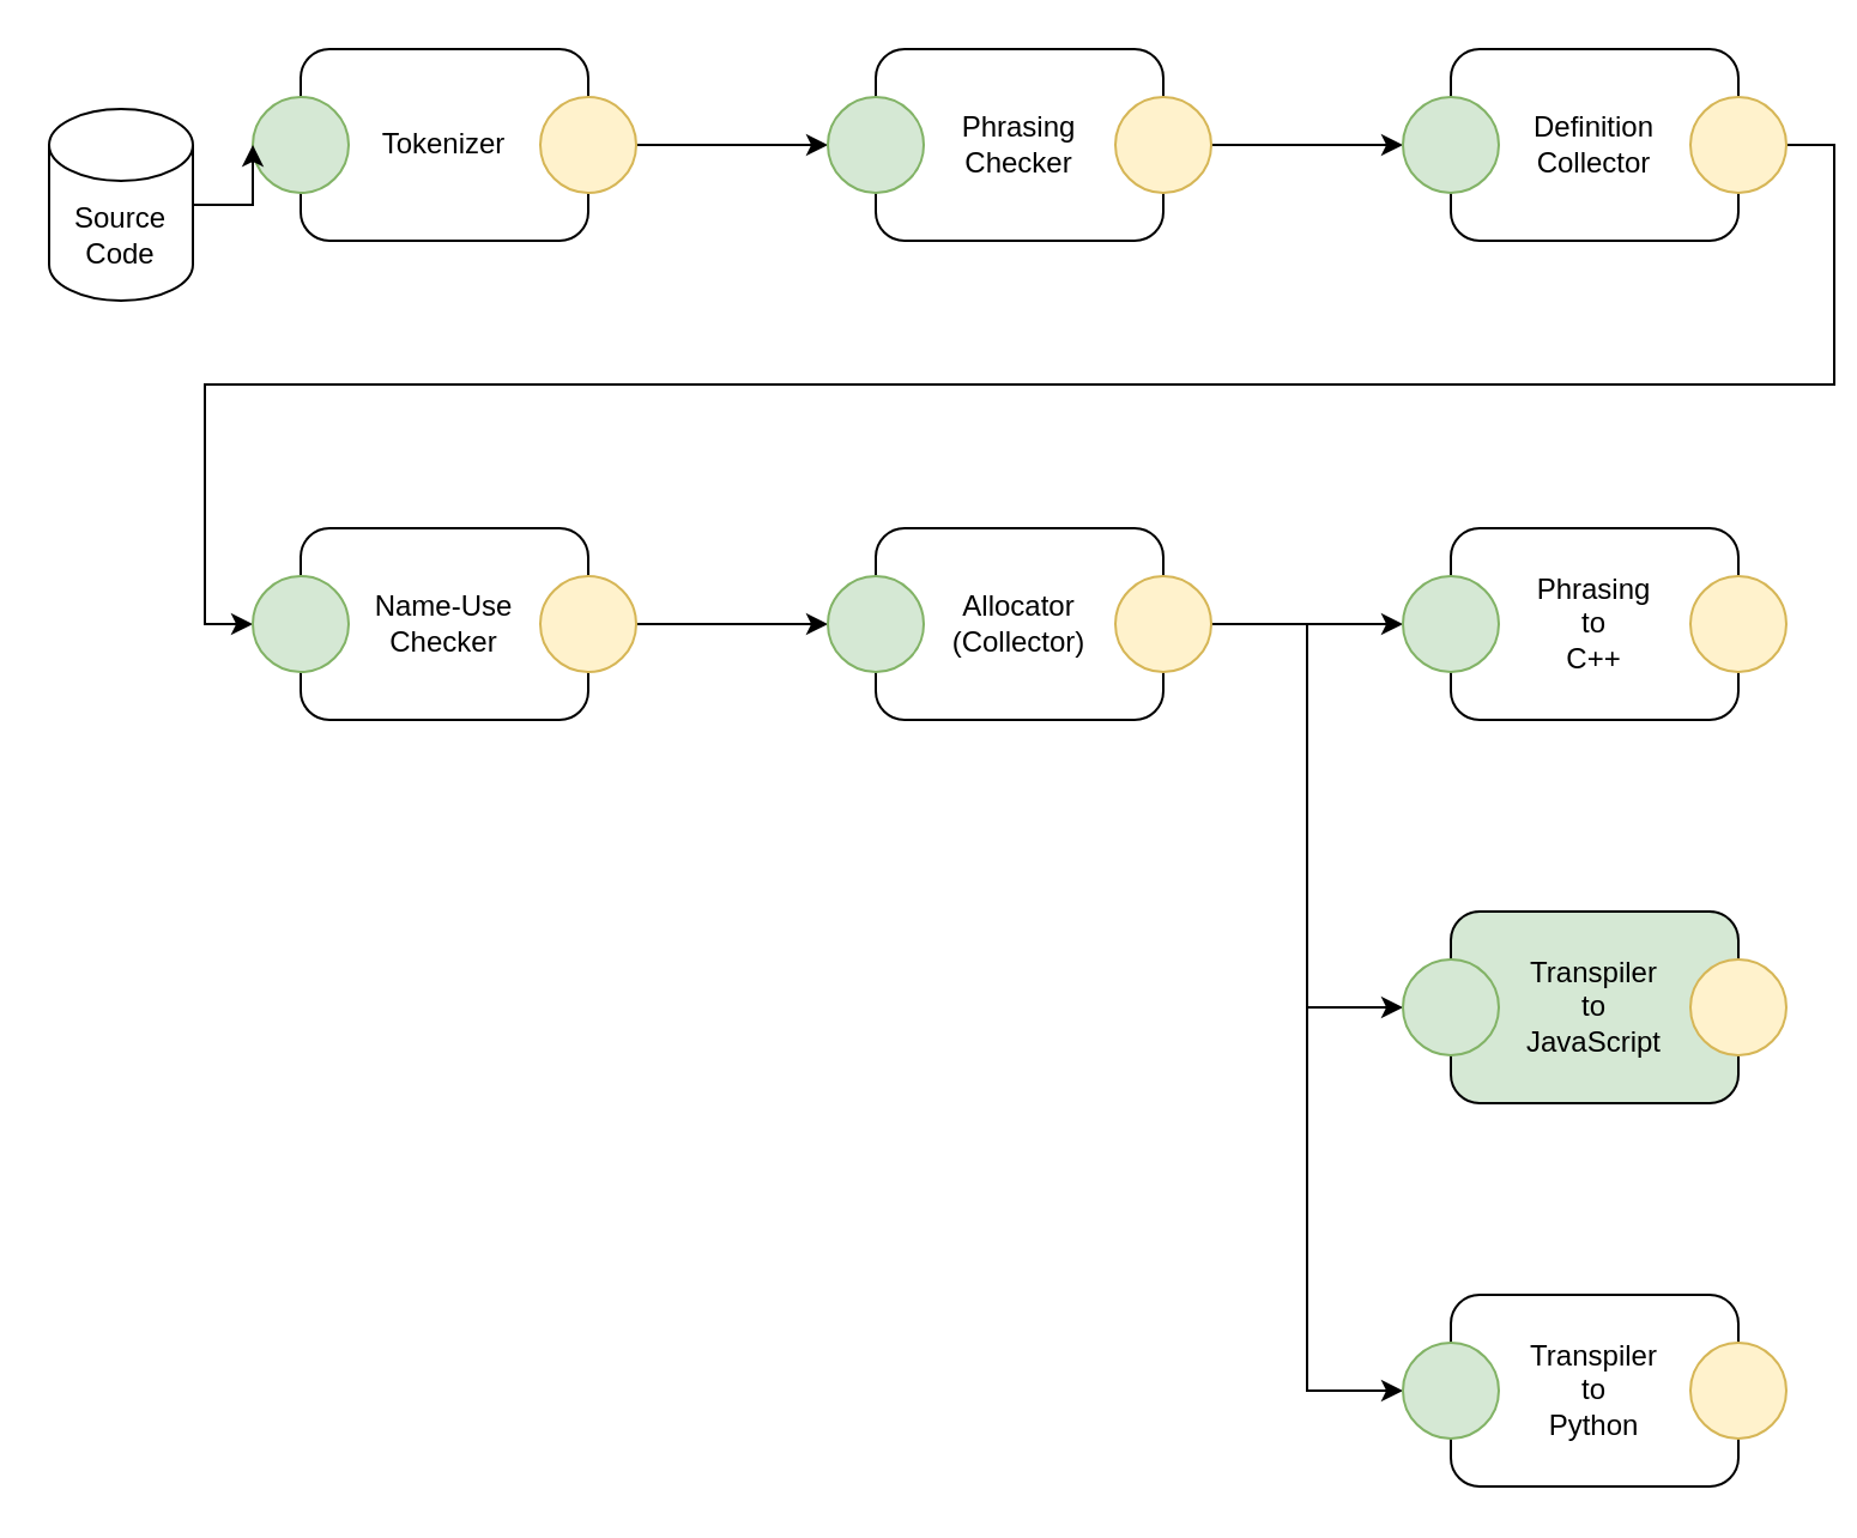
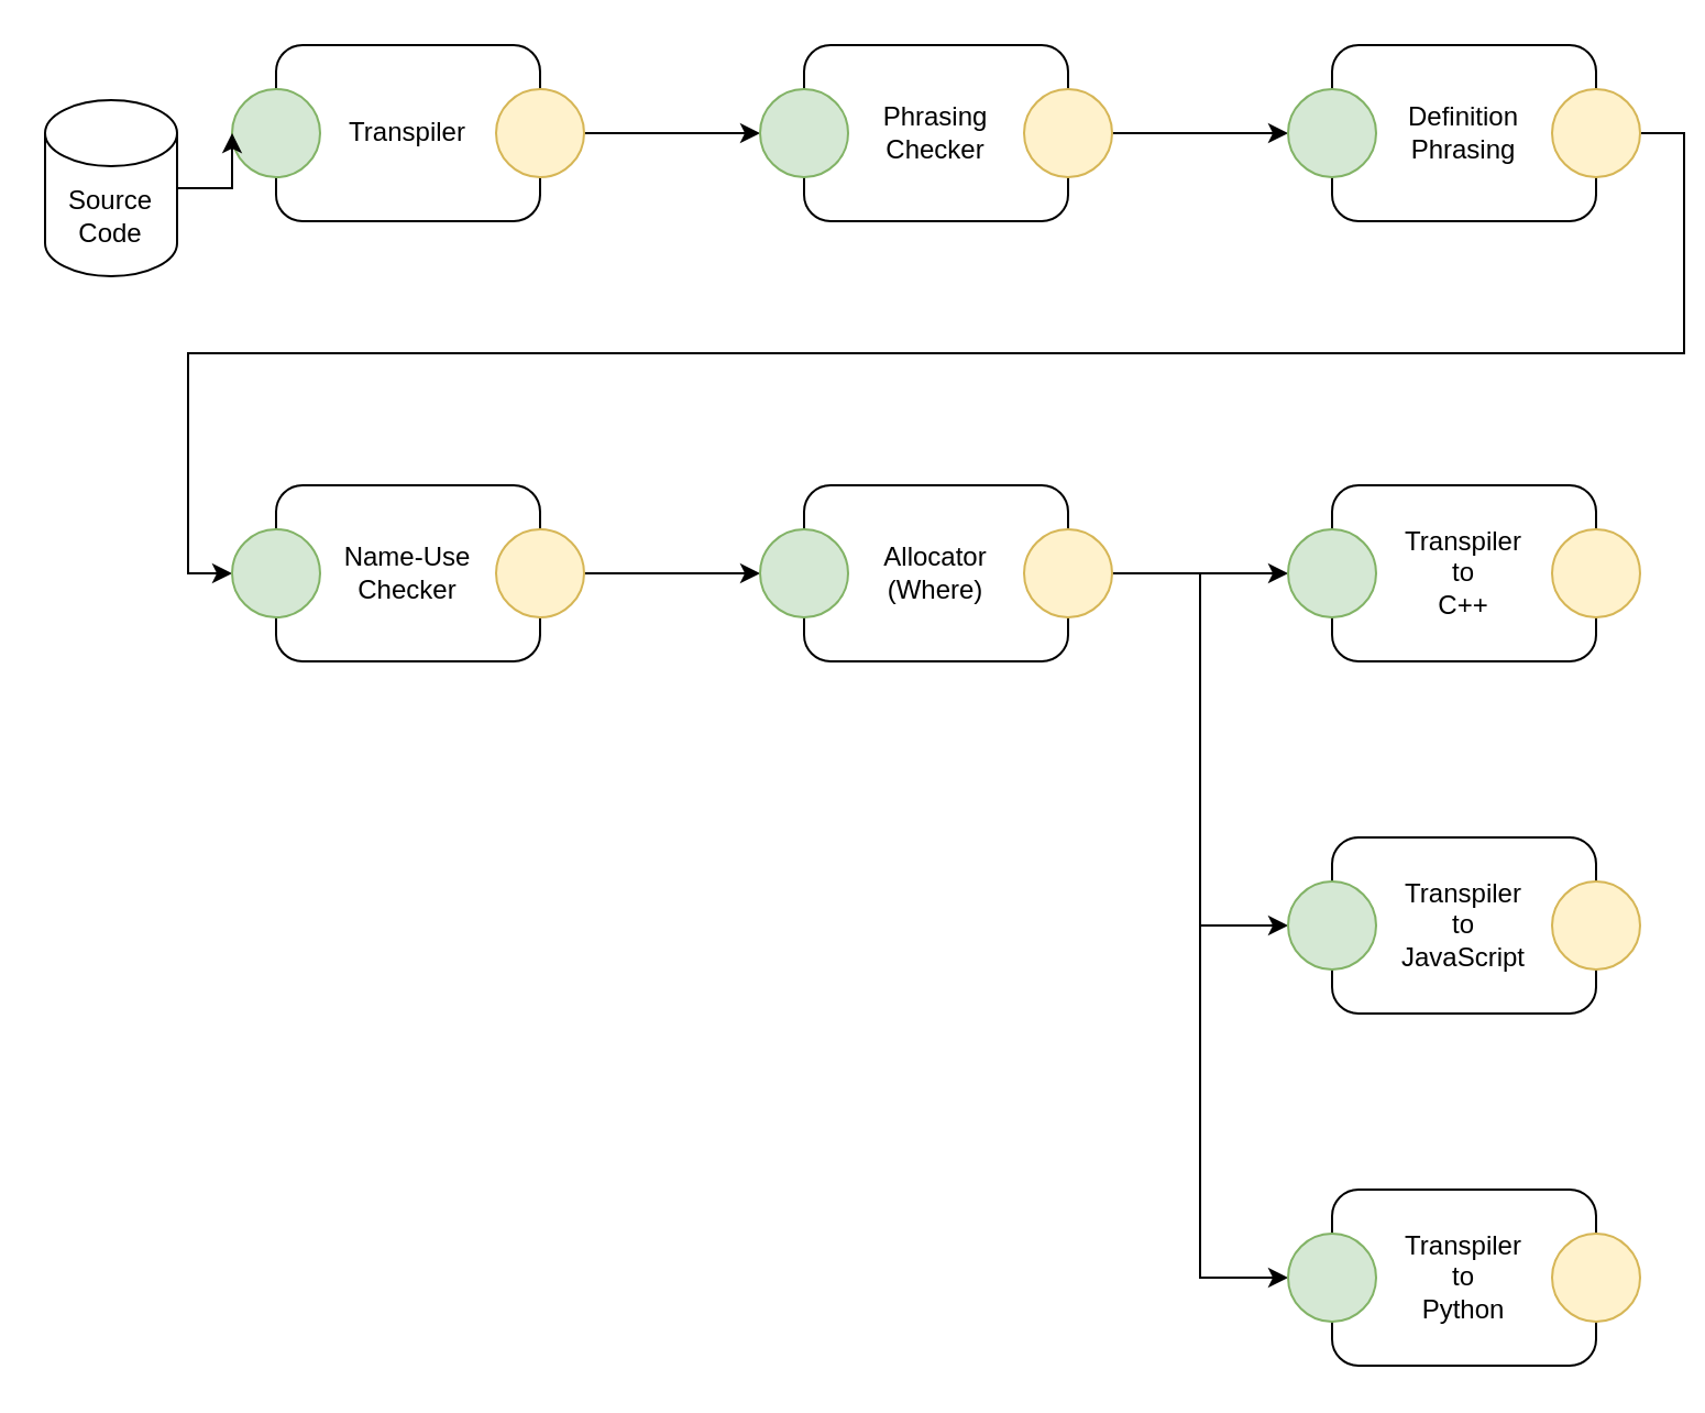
  <mxCell id="0" />
  <mxCell id="1" parent="0" />
- <mxCell id="2" value="Tokenizer" style="rounded=1;whiteSpace=wrap;html=1;" vertex="1" parent="1"><mxGeometry x="125" y="20" width="120" height="80" as="geometry" /></mxCell>
+ <mxCell id="2" value="Transpiler" style="rounded=1;whiteSpace=wrap;html=1;" vertex="1" parent="1"><mxGeometry x="125" y="20" width="120" height="80" as="geometry" /></mxCell>
  <mxCell id="3" value="" style="ellipse;whiteSpace=wrap;html=1;aspect=fixed;fillColor=#d5e8d4;strokeColor=#82b366;" vertex="1" parent="1"><mxGeometry x="105" y="40" width="40" height="40" as="geometry" /></mxCell>
  <mxCell id="4" style="edgeStyle=orthogonalEdgeStyle;rounded=0;orthogonalLoop=1;jettySize=auto;html=1;exitX=1;exitY=0.5;exitDx=0;exitDy=0;" edge="1" parent="1" source="5" target="7"><mxGeometry relative="1" as="geometry" /></mxCell>
  <mxCell id="5" value="" style="ellipse;whiteSpace=wrap;html=1;aspect=fixed;fillColor=#fff2cc;strokeColor=#d6b656;" vertex="1" parent="1"><mxGeometry x="225" y="40" width="40" height="40" as="geometry" /></mxCell>
  <mxCell id="6" value="Phrasing&lt;br&gt;Checker" style="rounded=1;whiteSpace=wrap;html=1;" vertex="1" parent="1"><mxGeometry x="365" y="20" width="120" height="80" as="geometry" /></mxCell>
  <mxCell id="7" value="" style="ellipse;whiteSpace=wrap;html=1;aspect=fixed;fillColor=#d5e8d4;strokeColor=#82b366;" vertex="1" parent="1"><mxGeometry x="345" y="40" width="40" height="40" as="geometry" /></mxCell>
  <mxCell id="8" style="edgeStyle=orthogonalEdgeStyle;rounded=0;orthogonalLoop=1;jettySize=auto;html=1;exitX=1;exitY=0.5;exitDx=0;exitDy=0;" edge="1" parent="1" source="9" target="11"><mxGeometry relative="1" as="geometry" /></mxCell>
  <mxCell id="9" value="" style="ellipse;whiteSpace=wrap;html=1;aspect=fixed;fillColor=#fff2cc;strokeColor=#d6b656;" vertex="1" parent="1"><mxGeometry x="465" y="40" width="40" height="40" as="geometry" /></mxCell>
- <mxCell id="10" value="Definition&lt;br&gt;Collector" style="rounded=1;whiteSpace=wrap;html=1;" vertex="1" parent="1"><mxGeometry x="605" y="20" width="120" height="80" as="geometry" /></mxCell>
+ <mxCell id="10" value="Definition&lt;br&gt;Phrasing" style="rounded=1;whiteSpace=wrap;html=1;" vertex="1" parent="1"><mxGeometry x="605" y="20" width="120" height="80" as="geometry" /></mxCell>
  <mxCell id="11" value="" style="ellipse;whiteSpace=wrap;html=1;aspect=fixed;fillColor=#d5e8d4;strokeColor=#82b366;" vertex="1" parent="1"><mxGeometry x="585" y="40" width="40" height="40" as="geometry" /></mxCell>
  <mxCell id="12" style="edgeStyle=orthogonalEdgeStyle;rounded=0;orthogonalLoop=1;jettySize=auto;html=1;exitX=1;exitY=0.5;exitDx=0;exitDy=0;entryX=0;entryY=0.5;entryDx=0;entryDy=0;" edge="1" parent="1" source="13" target="15"><mxGeometry relative="1" as="geometry" /></mxCell>
  <mxCell id="13" value="" style="ellipse;whiteSpace=wrap;html=1;aspect=fixed;fillColor=#fff2cc;strokeColor=#d6b656;" vertex="1" parent="1"><mxGeometry x="705" y="40" width="40" height="40" as="geometry" /></mxCell>
  <mxCell id="14" value="Name-Use&lt;br&gt;Checker" style="rounded=1;whiteSpace=wrap;html=1;" vertex="1" parent="1"><mxGeometry x="125" y="220" width="120" height="80" as="geometry" /></mxCell>
  <mxCell id="15" value="" style="ellipse;whiteSpace=wrap;html=1;aspect=fixed;fillColor=#d5e8d4;strokeColor=#82b366;" vertex="1" parent="1"><mxGeometry x="105" y="240" width="40" height="40" as="geometry" /></mxCell>
  <mxCell id="16" style="edgeStyle=orthogonalEdgeStyle;rounded=0;orthogonalLoop=1;jettySize=auto;html=1;exitX=1;exitY=0.5;exitDx=0;exitDy=0;entryX=0;entryY=0.5;entryDx=0;entryDy=0;" edge="1" parent="1" source="17" target="19"><mxGeometry relative="1" as="geometry" /></mxCell>
  <mxCell id="17" value="" style="ellipse;whiteSpace=wrap;html=1;aspect=fixed;fillColor=#fff2cc;strokeColor=#d6b656;" vertex="1" parent="1"><mxGeometry x="225" y="240" width="40" height="40" as="geometry" /></mxCell>
- <mxCell id="18" value="Allocator&lt;br&gt;(Collector)" style="rounded=1;whiteSpace=wrap;html=1;" vertex="1" parent="1"><mxGeometry x="365" y="220" width="120" height="80" as="geometry" /></mxCell>
+ <mxCell id="18" value="Allocator&lt;br&gt;(Where)" style="rounded=1;whiteSpace=wrap;html=1;" vertex="1" parent="1"><mxGeometry x="365" y="220" width="120" height="80" as="geometry" /></mxCell>
  <mxCell id="19" value="" style="ellipse;whiteSpace=wrap;html=1;aspect=fixed;fillColor=#d5e8d4;strokeColor=#82b366;" vertex="1" parent="1"><mxGeometry x="345" y="240" width="40" height="40" as="geometry" /></mxCell>
  <mxCell id="20" style="edgeStyle=orthogonalEdgeStyle;rounded=0;orthogonalLoop=1;jettySize=auto;html=1;exitX=1;exitY=0.5;exitDx=0;exitDy=0;entryX=0;entryY=0.5;entryDx=0;entryDy=0;" edge="1" parent="1" source="23" target="25"><mxGeometry relative="1" as="geometry" /></mxCell>
  <mxCell id="21" style="edgeStyle=orthogonalEdgeStyle;rounded=0;orthogonalLoop=1;jettySize=auto;html=1;exitX=1;exitY=0.5;exitDx=0;exitDy=0;entryX=0;entryY=0.5;entryDx=0;entryDy=0;" edge="1" parent="1" source="23" target="28"><mxGeometry relative="1" as="geometry" /></mxCell>
  <mxCell id="22" style="edgeStyle=orthogonalEdgeStyle;rounded=0;orthogonalLoop=1;jettySize=auto;html=1;exitX=1;exitY=0.5;exitDx=0;exitDy=0;entryX=0;entryY=0.5;entryDx=0;entryDy=0;" edge="1" parent="1" source="23" target="31"><mxGeometry relative="1" as="geometry" /></mxCell>
  <mxCell id="23" value="" style="ellipse;whiteSpace=wrap;html=1;aspect=fixed;fillColor=#fff2cc;strokeColor=#d6b656;" vertex="1" parent="1"><mxGeometry x="465" y="240" width="40" height="40" as="geometry" /></mxCell>
- <mxCell id="24" value="Phrasing&lt;br&gt;to&lt;br&gt;C++" style="rounded=1;whiteSpace=wrap;html=1;" vertex="1" parent="1"><mxGeometry x="605" y="220" width="120" height="80" as="geometry" /></mxCell>
+ <mxCell id="24" value="Transpiler&lt;br&gt;to&lt;br&gt;C++" style="rounded=1;whiteSpace=wrap;html=1;" vertex="1" parent="1"><mxGeometry x="605" y="220" width="120" height="80" as="geometry" /></mxCell>
  <mxCell id="25" value="" style="ellipse;whiteSpace=wrap;html=1;aspect=fixed;fillColor=#d5e8d4;strokeColor=#82b366;" vertex="1" parent="1"><mxGeometry x="585" y="240" width="40" height="40" as="geometry" /></mxCell>
  <mxCell id="26" value="" style="ellipse;whiteSpace=wrap;html=1;aspect=fixed;fillColor=#fff2cc;strokeColor=#d6b656;" vertex="1" parent="1"><mxGeometry x="705" y="240" width="40" height="40" as="geometry" /></mxCell>
- <mxCell id="27" value="Transpiler&lt;br&gt;to&lt;br&gt;JavaScript" style="rounded=1;whiteSpace=wrap;html=1;fillColor=#d5e8d4;" vertex="1" parent="1"><mxGeometry x="605" y="380" width="120" height="80" as="geometry" /></mxCell>
+ <mxCell id="27" value="Transpiler&lt;br&gt;to&lt;br&gt;JavaScript" style="rounded=1;whiteSpace=wrap;html=1;" vertex="1" parent="1"><mxGeometry x="605" y="380" width="120" height="80" as="geometry" /></mxCell>
  <mxCell id="28" value="" style="ellipse;whiteSpace=wrap;html=1;aspect=fixed;fillColor=#d5e8d4;strokeColor=#82b366;" vertex="1" parent="1"><mxGeometry x="585" y="400" width="40" height="40" as="geometry" /></mxCell>
  <mxCell id="29" value="" style="ellipse;whiteSpace=wrap;html=1;aspect=fixed;fillColor=#fff2cc;strokeColor=#d6b656;" vertex="1" parent="1"><mxGeometry x="705" y="400" width="40" height="40" as="geometry" /></mxCell>
  <mxCell id="30" value="Transpiler&lt;br&gt;to&lt;br&gt;Python" style="rounded=1;whiteSpace=wrap;html=1;" vertex="1" parent="1"><mxGeometry x="605" y="540" width="120" height="80" as="geometry" /></mxCell>
  <mxCell id="31" value="" style="ellipse;whiteSpace=wrap;html=1;aspect=fixed;fillColor=#d5e8d4;strokeColor=#82b366;" vertex="1" parent="1"><mxGeometry x="585" y="560" width="40" height="40" as="geometry" /></mxCell>
  <mxCell id="32" value="" style="ellipse;whiteSpace=wrap;html=1;aspect=fixed;fillColor=#fff2cc;strokeColor=#d6b656;" vertex="1" parent="1"><mxGeometry x="705" y="560" width="40" height="40" as="geometry" /></mxCell>
  <mxCell id="33" style="edgeStyle=orthogonalEdgeStyle;rounded=0;orthogonalLoop=1;jettySize=auto;html=1;exitX=1;exitY=0.5;exitDx=0;exitDy=0;exitPerimeter=0;entryX=0;entryY=0.5;entryDx=0;entryDy=0;" edge="1" parent="1" source="34" target="3"><mxGeometry relative="1" as="geometry" /></mxCell>
  <mxCell id="34" value="Source&lt;br&gt;Code" style="shape=cylinder3;whiteSpace=wrap;html=1;boundedLbl=1;backgroundOutline=1;size=15;" vertex="1" parent="1"><mxGeometry x="20" y="45" width="60" height="80" as="geometry" /></mxCell>
